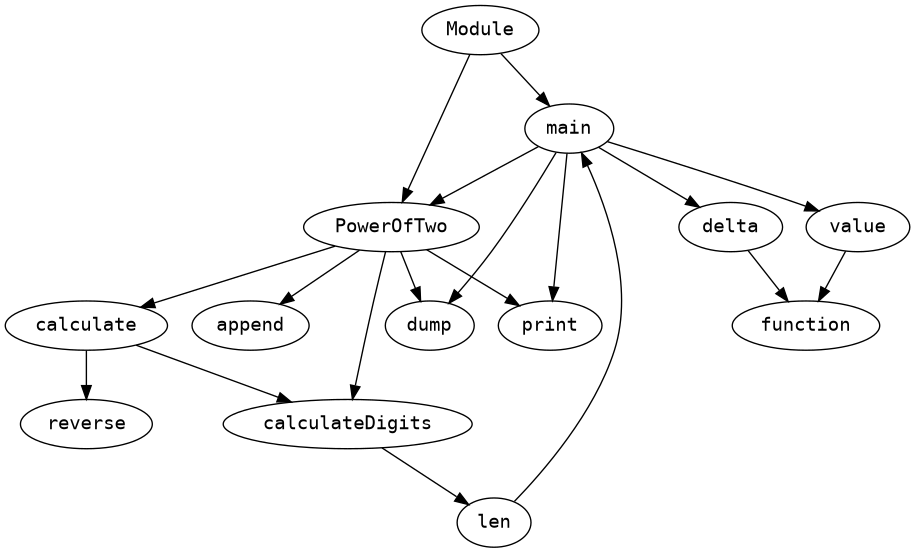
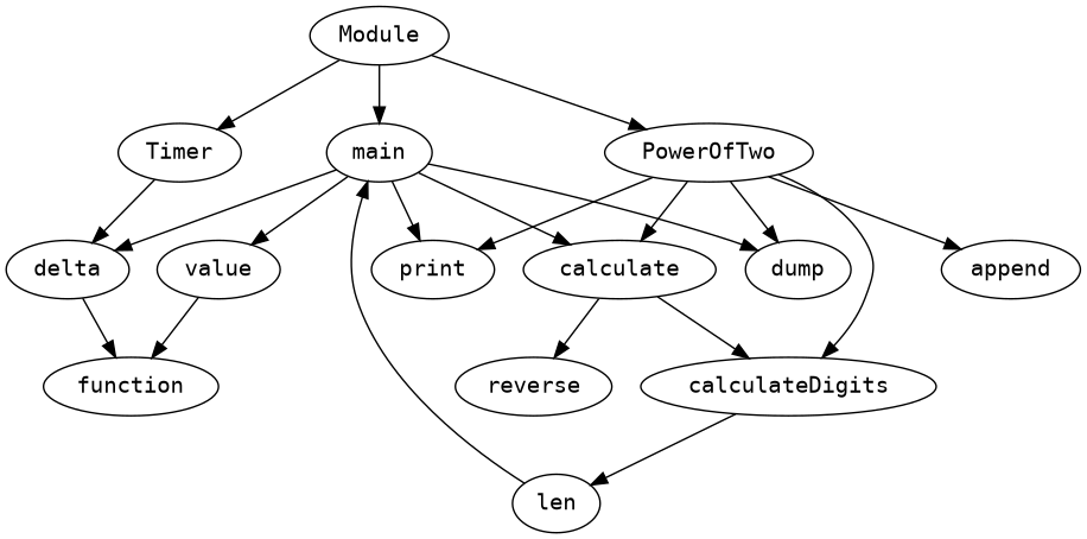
  strict digraph {
    fontname="DejaVu Sans Mono"
    node [fontname="DejaVu Sans Mono"]
    edge [fontname="DejaVu Sans Mono"]
    value
    function
    delta
    calculateDigits
    len
    main
    calculate
    reverse
    dump
    print
    Module
+   Timer
    PowerOfTwo
    append
    value -> function
    delta -> function
    calculateDigits -> len
    len -> main
    main -> value
    main -> delta
-   main -> PowerOfTwo
+   main -> calculate
    main -> dump
    main -> print
    calculate -> calculateDigits
    calculate -> reverse
    Module -> main
+   Module -> Timer
    Module -> PowerOfTwo
+   Timer -> delta
    PowerOfTwo -> calculateDigits
    PowerOfTwo -> calculate
    PowerOfTwo -> dump
    PowerOfTwo -> print
    PowerOfTwo -> append
  }
